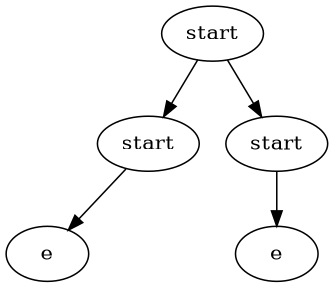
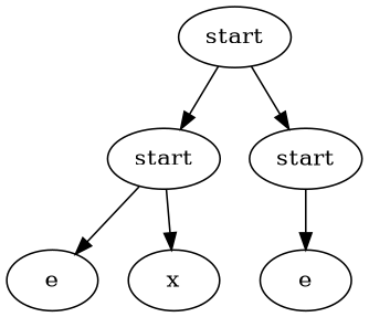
  digraph {
    n1 [label=e]
    n2 [label=start]
    n3 [label=e]
+   n4 [label=x]
    n5 [label=start]
    n6 [label=start]
    n2 -> n3
+   n2 -> n4
    n5 -> n1
    n6 -> n2
    n6 -> n5
  }
